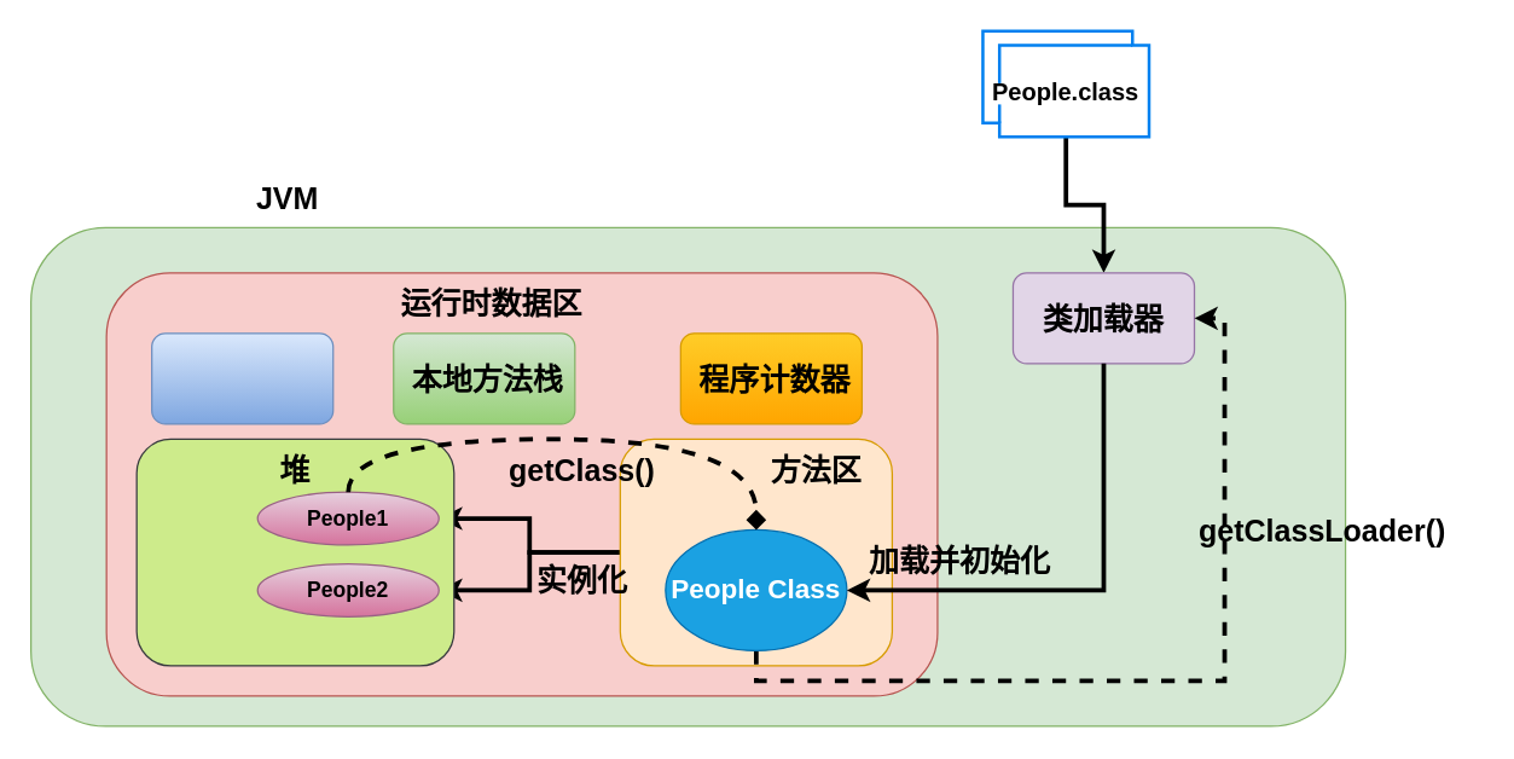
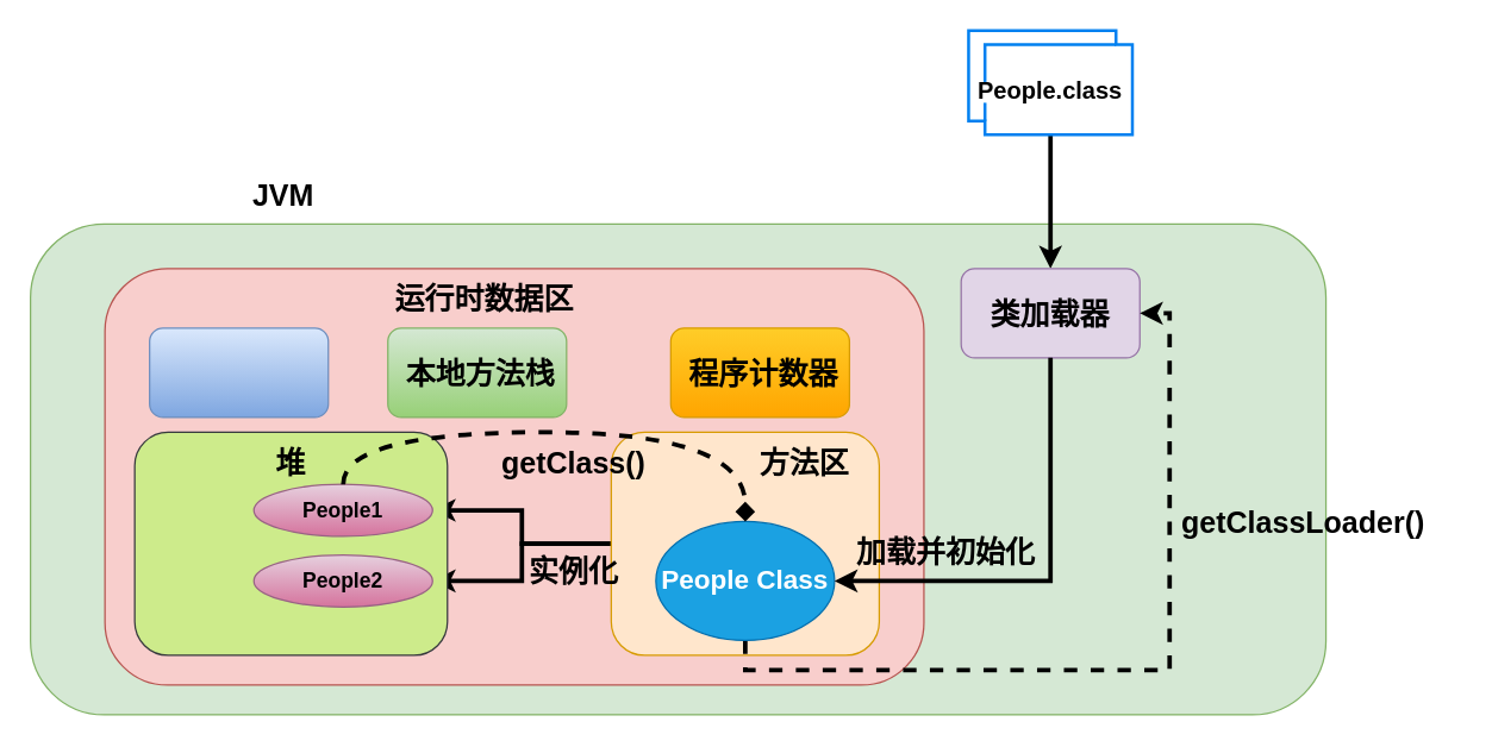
  <mxCell id="0" />
  <mxCell id="1" parent="0" />
  <mxCell id="2" value="" style="rounded=1;whiteSpace=wrap;html=1;fillColor=#d5e8d4;strokeColor=#82b366;" vertex="1" parent="1"><mxGeometry x="20" y="150" width="870" height="330" as="geometry" /></mxCell>
  <mxCell id="3" value="&lt;font style=&quot;font-size: 20px&quot;&gt;&lt;b&gt;JVM&lt;/b&gt;&lt;/font&gt;" style="text;html=1;strokeColor=none;fillColor=none;align=center;verticalAlign=middle;whiteSpace=wrap;rounded=0;" vertex="1" parent="1"><mxGeometry x="170" y="120" width="40" height="20" as="geometry" /></mxCell>
  <mxCell id="4" style="edgeStyle=orthogonalEdgeStyle;rounded=0;orthogonalLoop=1;jettySize=auto;html=1;strokeWidth=3;" edge="1" parent="1" source="5" target="7"><mxGeometry relative="1" as="geometry" /></mxCell>
  <mxCell id="5" value="" style="html=1;verticalLabelPosition=bottom;align=center;labelBackgroundColor=#ffffff;verticalAlign=top;strokeWidth=2;strokeColor=#0080F0;shadow=0;dashed=0;shape=mxgraph.ios7.icons.folders_2;" vertex="1" parent="1"><mxGeometry x="650" y="20" width="110" height="70" as="geometry" /></mxCell>
  <mxCell id="6" value="&lt;span style=&quot;background-color: rgb(255 , 255 , 255)&quot;&gt;&lt;font style=&quot;font-size: 16px&quot;&gt;&lt;b&gt;People.class&lt;/b&gt;&lt;/font&gt;&lt;/span&gt;" style="text;html=1;strokeColor=none;fillColor=none;align=center;verticalAlign=middle;whiteSpace=wrap;rounded=0;" vertex="1" parent="1"><mxGeometry x="685" y="50" width="40" height="20" as="geometry" /></mxCell>
- <mxCell id="7" value="&lt;font style=&quot;font-size: 20px&quot;&gt;&lt;b&gt;类加载器&lt;/b&gt;&lt;/font&gt;" style="rounded=1;whiteSpace=wrap;html=1;fillColor=#e1d5e7;strokeColor=#9673a6;" vertex="1" parent="1"><mxGeometry x="670" y="180" width="120" height="60" as="geometry" /></mxCell>
+ <mxCell id="7" value="&lt;font style=&quot;font-size: 20px&quot;&gt;&lt;b&gt;类加载器&lt;/b&gt;&lt;/font&gt;" style="rounded=1;whiteSpace=wrap;html=1;fillColor=#e1d5e7;strokeColor=#9673a6;" vertex="1" parent="1"><mxGeometry x="645" y="180" width="120" height="60" as="geometry" /></mxCell>
  <mxCell id="8" value="" style="rounded=1;whiteSpace=wrap;html=1;fillColor=#f8cecc;strokeColor=#b85450;" vertex="1" parent="1"><mxGeometry x="70" y="180" width="550" height="280" as="geometry" /></mxCell>
  <mxCell id="9" value="&lt;font style=&quot;font-size: 20px&quot;&gt;&lt;b&gt;运行时数据区&lt;/b&gt;&lt;/font&gt;" style="text;html=1;strokeColor=none;fillColor=none;align=center;verticalAlign=middle;whiteSpace=wrap;rounded=0;" vertex="1" parent="1"><mxGeometry x="220" y="190" width="210" height="20" as="geometry" /></mxCell>
  <mxCell id="10" style="edgeStyle=orthogonalEdgeStyle;rounded=0;orthogonalLoop=1;jettySize=auto;html=1;exitX=0;exitY=0.5;exitDx=0;exitDy=0;strokeWidth=3;" edge="1" parent="1" source="12" target="26"><mxGeometry relative="1" as="geometry" /></mxCell>
  <mxCell id="11" style="edgeStyle=orthogonalEdgeStyle;rounded=0;orthogonalLoop=1;jettySize=auto;html=1;strokeWidth=3;" edge="1" parent="1" source="12" target="27"><mxGeometry relative="1" as="geometry" /></mxCell>
  <mxCell id="12" value="" style="rounded=1;whiteSpace=wrap;html=1;fillColor=#ffe6cc;strokeColor=#d79b00;" vertex="1" parent="1"><mxGeometry x="410" y="290" width="180" height="150" as="geometry" /></mxCell>
  <mxCell id="13" value="&lt;font style=&quot;font-size: 20px&quot;&gt;&lt;b&gt;方法区&lt;/b&gt;&lt;/font&gt;" style="text;html=1;strokeColor=none;fillColor=none;align=center;verticalAlign=middle;whiteSpace=wrap;rounded=0;" vertex="1" parent="1"><mxGeometry x="440" y="300" width="200" height="20" as="geometry" /></mxCell>
  <mxCell id="14" style="edgeStyle=orthogonalEdgeStyle;rounded=0;orthogonalLoop=1;jettySize=auto;html=1;exitX=0.5;exitY=1;exitDx=0;exitDy=0;entryX=1;entryY=0.5;entryDx=0;entryDy=0;strokeWidth=3;dashed=1;" edge="1" parent="1" source="15" target="7"><mxGeometry relative="1" as="geometry" /></mxCell>
  <mxCell id="15" value="&lt;font style=&quot;font-size: 18px&quot;&gt;&lt;b&gt;People Class&lt;/b&gt;&lt;/font&gt;" style="ellipse;whiteSpace=wrap;html=1;fillColor=#1ba1e2;strokeColor=#006EAF;fontColor=#ffffff;" vertex="1" parent="1"><mxGeometry x="440" y="350" width="120" height="80" as="geometry" /></mxCell>
  <mxCell id="16" style="edgeStyle=orthogonalEdgeStyle;rounded=0;orthogonalLoop=1;jettySize=auto;html=1;exitX=0.5;exitY=1;exitDx=0;exitDy=0;entryX=1;entryY=0.5;entryDx=0;entryDy=0;strokeWidth=3;" edge="1" parent="1" source="7" target="15"><mxGeometry relative="1" as="geometry" /></mxCell>
  <mxCell id="17" value="&lt;font style=&quot;font-size: 20px&quot;&gt;&lt;b&gt;加载并初始化&lt;/b&gt;&lt;/font&gt;" style="text;html=1;strokeColor=none;fillColor=none;align=center;verticalAlign=middle;whiteSpace=wrap;rounded=0;" vertex="1" parent="1"><mxGeometry x="530" y="360" width="210" height="20" as="geometry" /></mxCell>
  <mxCell id="18" value="&lt;font style=&quot;font-size: 20px&quot;&gt;&lt;b&gt;getClassLoader()&lt;/b&gt;&lt;/font&gt;" style="text;html=1;strokeColor=none;fillColor=none;align=center;verticalAlign=middle;whiteSpace=wrap;rounded=0;" vertex="1" parent="1"><mxGeometry x="770" y="340" width="210" height="20" as="geometry" /></mxCell>
  <mxCell id="19" value="" style="rounded=1;whiteSpace=wrap;html=1;fillColor=#cdeb8b;strokeColor=#36393d;" vertex="1" parent="1"><mxGeometry x="90" y="290" width="210" height="150" as="geometry" /></mxCell>
  <mxCell id="20" value="&lt;span style=&quot;font-size: 20px&quot;&gt;&lt;b&gt;堆&lt;/b&gt;&lt;/span&gt;" style="text;html=1;strokeColor=none;fillColor=none;align=center;verticalAlign=middle;whiteSpace=wrap;rounded=0;" vertex="1" parent="1"><mxGeometry x="90" y="300" width="210" height="20" as="geometry" /></mxCell>
  <mxCell id="21" value="" style="rounded=1;whiteSpace=wrap;html=1;gradientColor=#7ea6e0;fillColor=#dae8fc;strokeColor=#6c8ebf;" vertex="1" parent="1"><mxGeometry x="100" y="220" width="120" height="60" as="geometry" /></mxCell>
  <mxCell id="22" value="" style="rounded=1;whiteSpace=wrap;html=1;gradientColor=#97d077;fillColor=#d5e8d4;strokeColor=#82b366;" vertex="1" parent="1"><mxGeometry x="260" y="220" width="120" height="60" as="geometry" /></mxCell>
  <mxCell id="23" value="&lt;span style=&quot;font-size: 20px&quot;&gt;&lt;b&gt;本地方法栈&lt;/b&gt;&lt;/span&gt;" style="text;html=1;strokeColor=none;fillColor=none;align=center;verticalAlign=middle;whiteSpace=wrap;rounded=0;" vertex="1" parent="1"><mxGeometry x="260" y="240" width="125" height="20" as="geometry" /></mxCell>
  <mxCell id="24" value="" style="rounded=1;whiteSpace=wrap;html=1;gradientColor=#ffa500;fillColor=#ffcd28;strokeColor=#d79b00;" vertex="1" parent="1"><mxGeometry x="450" y="220" width="120" height="60" as="geometry" /></mxCell>
  <mxCell id="25" value="&lt;span style=&quot;font-size: 20px&quot;&gt;&lt;b&gt;程序计数器&lt;/b&gt;&lt;/span&gt;" style="text;html=1;strokeColor=none;fillColor=none;align=center;verticalAlign=middle;whiteSpace=wrap;rounded=0;" vertex="1" parent="1"><mxGeometry x="450" y="240" width="125" height="20" as="geometry" /></mxCell>
  <mxCell id="26" value="&lt;b&gt;&lt;font style=&quot;font-size: 14px&quot;&gt;People1&lt;/font&gt;&lt;/b&gt;" style="ellipse;whiteSpace=wrap;html=1;gradientColor=#d5739d;fillColor=#e6d0de;strokeColor=#996185;" vertex="1" parent="1"><mxGeometry x="170" y="325" width="120" height="35" as="geometry" /></mxCell>
  <mxCell id="27" value="&lt;b&gt;&lt;font style=&quot;font-size: 14px&quot;&gt;People2&lt;/font&gt;&lt;/b&gt;" style="ellipse;whiteSpace=wrap;html=1;gradientColor=#d5739d;fillColor=#e6d0de;strokeColor=#996185;" vertex="1" parent="1"><mxGeometry x="170" y="372.5" width="120" height="35" as="geometry" /></mxCell>
  <mxCell id="28" value="&lt;font style=&quot;font-size: 20px&quot;&gt;&lt;b&gt;实例化&lt;/b&gt;&lt;/font&gt;" style="text;html=1;strokeColor=none;fillColor=none;align=center;verticalAlign=middle;whiteSpace=wrap;rounded=0;" vertex="1" parent="1"><mxGeometry x="280" y="372.5" width="210" height="20" as="geometry" /></mxCell>
  <mxCell id="29" value="" style="endArrow=diamond;html=1;strokeWidth=3;exitX=0.5;exitY=0;exitDx=0;exitDy=0;entryX=0.5;entryY=0;entryDx=0;entryDy=0;edgeStyle=orthogonalEdgeStyle;curved=1;dashed=1;" edge="1" parent="1" source="26" target="15"><mxGeometry width="50" height="50" relative="1" as="geometry"><mxPoint x="430" y="230" as="sourcePoint" /><mxPoint x="480" y="180" as="targetPoint" /><Array as="points"><mxPoint x="230" y="290" /><mxPoint x="500" y="290" /></Array></mxGeometry></mxCell>
  <mxCell id="30" value="&lt;font style=&quot;font-size: 20px&quot;&gt;&lt;b&gt;getClass()&lt;/b&gt;&lt;/font&gt;" style="text;html=1;strokeColor=none;fillColor=none;align=center;verticalAlign=middle;whiteSpace=wrap;rounded=0;" vertex="1" parent="1"><mxGeometry x="280" y="300" width="210" height="20" as="geometry" /></mxCell>
